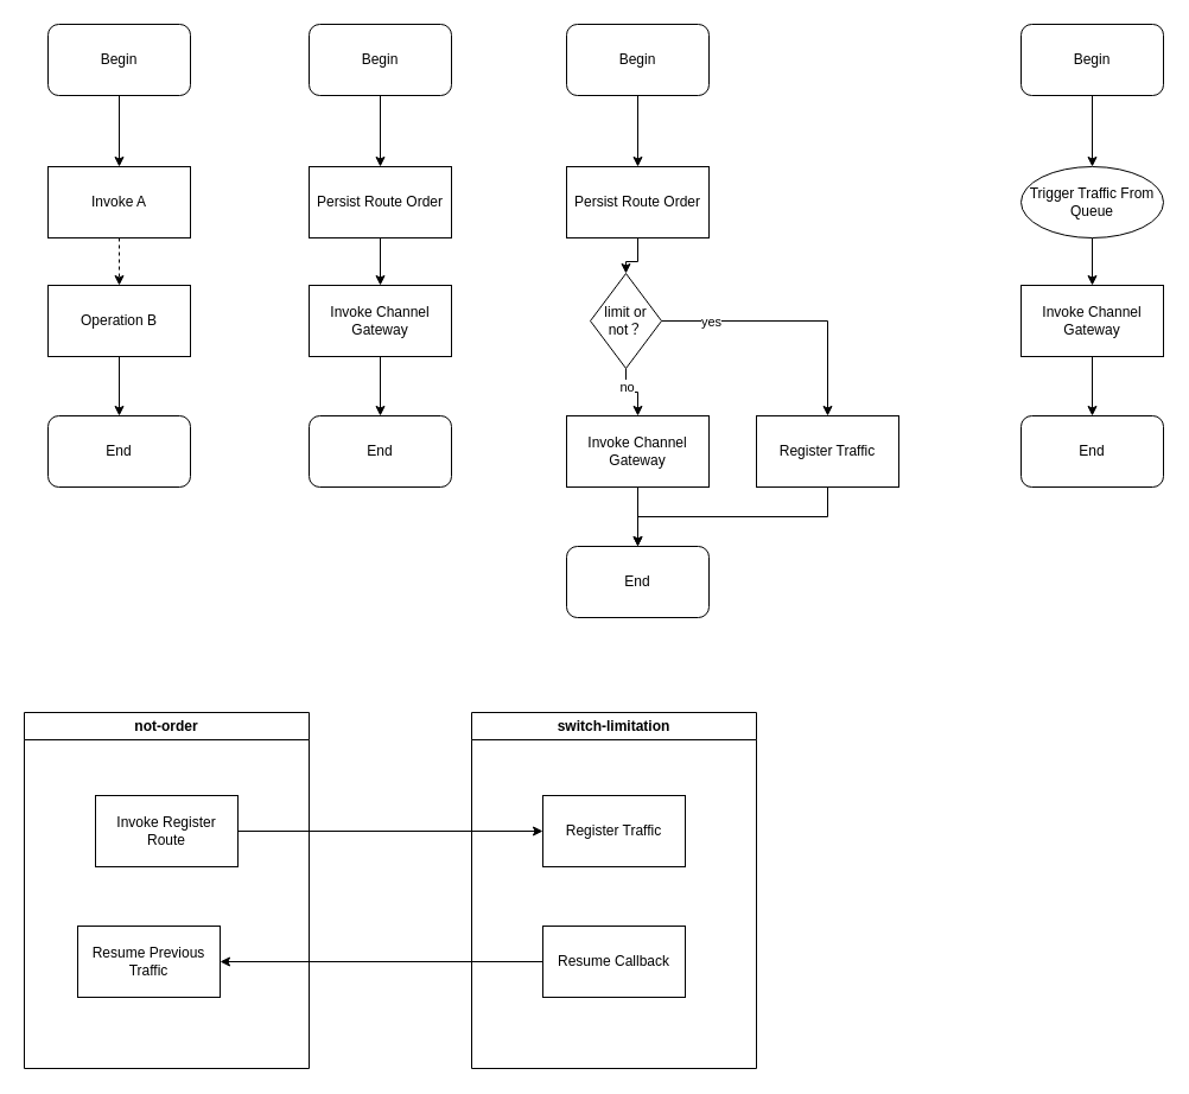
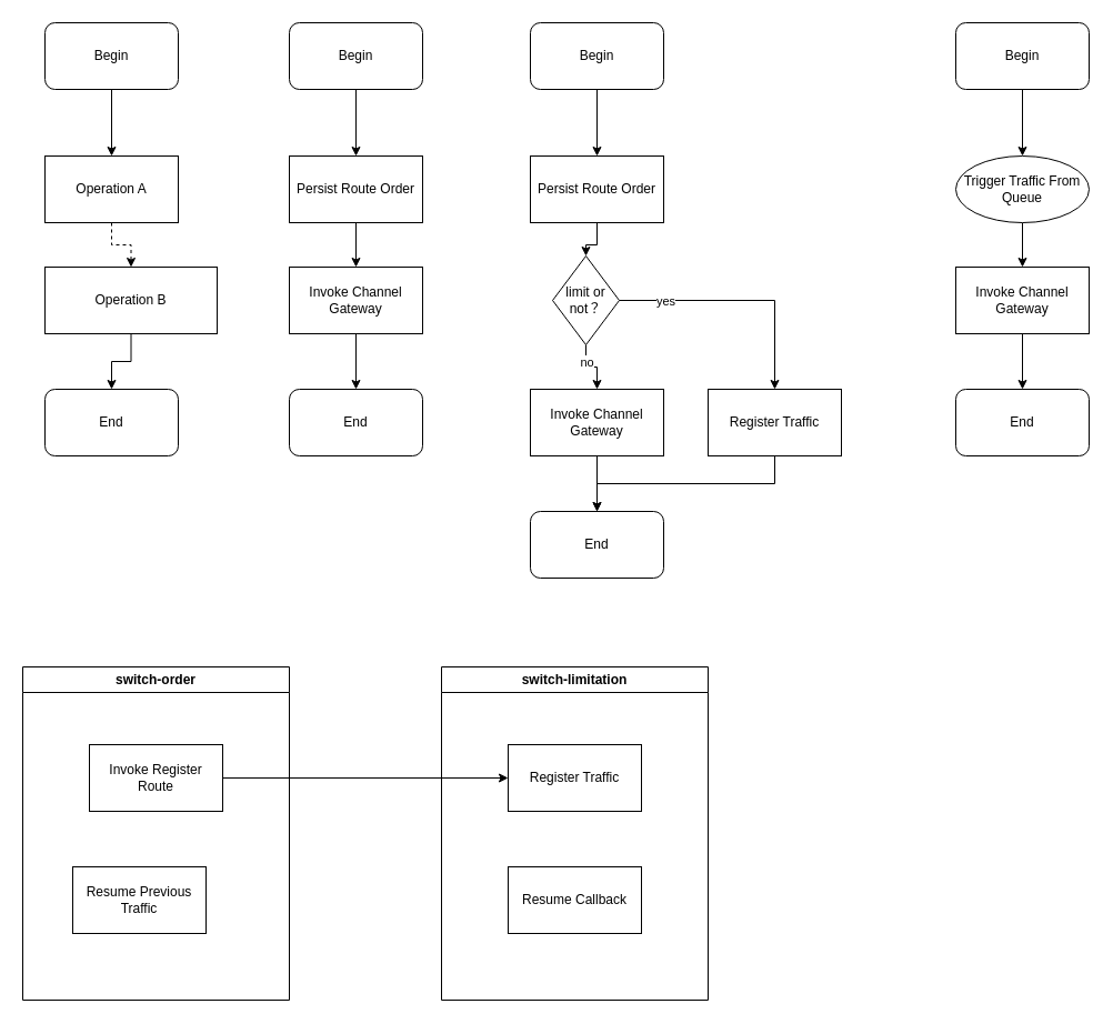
  <mxCell id="0" />
  <mxCell id="1" parent="0" />
  <mxCell id="2" style="edgeStyle=orthogonalEdgeStyle;rounded=0;orthogonalLoop=1;jettySize=auto;html=1;entryX=0.5;entryY=0;entryDx=0;entryDy=0;" edge="1" parent="1" source="3" target="5"><mxGeometry relative="1" as="geometry" /></mxCell>
  <mxCell id="3" value="Begin" style="rounded=1;whiteSpace=wrap;html=1;" vertex="1" parent="1"><mxGeometry x="40" y="20" width="120" height="60" as="geometry" /></mxCell>
  <mxCell id="4" style="edgeStyle=orthogonalEdgeStyle;rounded=0;orthogonalLoop=1;jettySize=auto;html=1;entryX=0.5;entryY=0;entryDx=0;entryDy=0;dashed=1;" edge="1" parent="1" source="5" target="7"><mxGeometry relative="1" as="geometry" /></mxCell>
- <mxCell id="5" value="Invoke A" style="rounded=0;whiteSpace=wrap;html=1;" vertex="1" parent="1"><mxGeometry x="40" y="140" width="120" height="60" as="geometry" /></mxCell>
+ <mxCell id="5" value="Operation A" style="rounded=0;whiteSpace=wrap;html=1;" vertex="1" parent="1"><mxGeometry x="40" y="140" width="120" height="60" as="geometry" /></mxCell>
  <mxCell id="6" style="edgeStyle=orthogonalEdgeStyle;rounded=0;orthogonalLoop=1;jettySize=auto;html=1;entryX=0.5;entryY=0;entryDx=0;entryDy=0;" edge="1" parent="1" source="7" target="8"><mxGeometry relative="1" as="geometry" /></mxCell>
- <mxCell id="7" value="Operation B" style="rounded=0;whiteSpace=wrap;html=1;" vertex="1" parent="1"><mxGeometry x="40" y="240" width="120" height="60" as="geometry" /></mxCell>
+ <mxCell id="7" value="Operation B" style="rounded=0;whiteSpace=wrap;html=1;" vertex="1" parent="1"><mxGeometry x="40" y="240" width="155" height="60" as="geometry" /></mxCell>
  <mxCell id="8" value="End" style="rounded=1;whiteSpace=wrap;html=1;" vertex="1" parent="1"><mxGeometry x="40" y="350" width="120" height="60" as="geometry" /></mxCell>
  <mxCell id="9" style="edgeStyle=orthogonalEdgeStyle;rounded=0;orthogonalLoop=1;jettySize=auto;html=1;entryX=0.5;entryY=0;entryDx=0;entryDy=0;" edge="1" parent="1" source="10" target="12"><mxGeometry relative="1" as="geometry" /></mxCell>
  <mxCell id="10" value="Begin" style="rounded=1;whiteSpace=wrap;html=1;" vertex="1" parent="1"><mxGeometry x="260" y="20" width="120" height="60" as="geometry" /></mxCell>
  <mxCell id="11" style="edgeStyle=orthogonalEdgeStyle;rounded=0;orthogonalLoop=1;jettySize=auto;html=1;entryX=0.5;entryY=0;entryDx=0;entryDy=0;" edge="1" parent="1" source="12" target="14"><mxGeometry relative="1" as="geometry" /></mxCell>
  <mxCell id="12" value="Persist Route Order" style="rounded=0;whiteSpace=wrap;html=1;" vertex="1" parent="1"><mxGeometry x="260" y="140" width="120" height="60" as="geometry" /></mxCell>
  <mxCell id="13" style="edgeStyle=orthogonalEdgeStyle;rounded=0;orthogonalLoop=1;jettySize=auto;html=1;entryX=0.5;entryY=0;entryDx=0;entryDy=0;" edge="1" parent="1" source="14" target="15"><mxGeometry relative="1" as="geometry" /></mxCell>
  <mxCell id="14" value="Invoke Channel Gateway" style="rounded=0;whiteSpace=wrap;html=1;" vertex="1" parent="1"><mxGeometry x="260" y="240" width="120" height="60" as="geometry" /></mxCell>
  <mxCell id="15" value="End" style="rounded=1;whiteSpace=wrap;html=1;" vertex="1" parent="1"><mxGeometry x="260" y="350" width="120" height="60" as="geometry" /></mxCell>
  <mxCell id="16" style="edgeStyle=orthogonalEdgeStyle;rounded=0;orthogonalLoop=1;jettySize=auto;html=1;entryX=0.5;entryY=0;entryDx=0;entryDy=0;" edge="1" parent="1" source="17" target="18"><mxGeometry relative="1" as="geometry" /></mxCell>
  <mxCell id="17" value="Invoke Channel Gateway" style="rounded=0;whiteSpace=wrap;html=1;" vertex="1" parent="1"><mxGeometry x="860" y="240" width="120" height="60" as="geometry" /></mxCell>
  <mxCell id="18" value="End" style="rounded=1;whiteSpace=wrap;html=1;" vertex="1" parent="1"><mxGeometry x="860" y="350" width="120" height="60" as="geometry" /></mxCell>
  <mxCell id="19" style="edgeStyle=orthogonalEdgeStyle;rounded=0;orthogonalLoop=1;jettySize=auto;html=1;entryX=0.5;entryY=0;entryDx=0;entryDy=0;" edge="1" parent="1" source="20" target="36"><mxGeometry relative="1" as="geometry" /></mxCell>
  <mxCell id="20" value="Begin" style="rounded=1;whiteSpace=wrap;html=1;" vertex="1" parent="1"><mxGeometry x="860" y="20" width="120" height="60" as="geometry" /></mxCell>
  <mxCell id="21" style="edgeStyle=orthogonalEdgeStyle;rounded=0;orthogonalLoop=1;jettySize=auto;html=1;entryX=0.5;entryY=0;entryDx=0;entryDy=0;" edge="1" parent="1" source="22" target="24"><mxGeometry relative="1" as="geometry" /></mxCell>
  <mxCell id="22" value="Begin" style="rounded=1;whiteSpace=wrap;html=1;" vertex="1" parent="1"><mxGeometry x="477" y="20" width="120" height="60" as="geometry" /></mxCell>
  <mxCell id="23" style="edgeStyle=orthogonalEdgeStyle;rounded=0;orthogonalLoop=1;jettySize=auto;html=1;entryX=0.5;entryY=0;entryDx=0;entryDy=0;" edge="1" parent="1" source="24" target="32"><mxGeometry relative="1" as="geometry" /></mxCell>
  <mxCell id="24" value="Persist Route Order" style="rounded=0;whiteSpace=wrap;html=1;" vertex="1" parent="1"><mxGeometry x="477" y="140" width="120" height="60" as="geometry" /></mxCell>
  <mxCell id="25" style="edgeStyle=orthogonalEdgeStyle;rounded=0;orthogonalLoop=1;jettySize=auto;html=1;entryX=0.5;entryY=0;entryDx=0;entryDy=0;" edge="1" parent="1" source="26" target="27"><mxGeometry relative="1" as="geometry" /></mxCell>
  <mxCell id="26" value="Invoke Channel Gateway" style="rounded=0;whiteSpace=wrap;html=1;" vertex="1" parent="1"><mxGeometry x="477" y="350" width="120" height="60" as="geometry" /></mxCell>
  <mxCell id="27" value="End" style="rounded=1;whiteSpace=wrap;html=1;" vertex="1" parent="1"><mxGeometry x="477" y="460" width="120" height="60" as="geometry" /></mxCell>
  <mxCell id="28" style="edgeStyle=orthogonalEdgeStyle;rounded=0;orthogonalLoop=1;jettySize=auto;html=1;entryX=0.5;entryY=0;entryDx=0;entryDy=0;" edge="1" parent="1" source="32" target="26"><mxGeometry relative="1" as="geometry" /></mxCell>
  <mxCell id="29" value="no" style="edgeLabel;html=1;align=center;verticalAlign=middle;resizable=0;points=[];" vertex="1" connectable="0" parent="28"><mxGeometry x="-0.41" y="1" relative="1" as="geometry"><mxPoint x="-1" as="offset" /></mxGeometry></mxCell>
  <mxCell id="30" style="edgeStyle=orthogonalEdgeStyle;rounded=0;orthogonalLoop=1;jettySize=auto;html=1;entryX=0.5;entryY=0;entryDx=0;entryDy=0;" edge="1" parent="1" source="32" target="34"><mxGeometry relative="1" as="geometry" /></mxCell>
  <mxCell id="31" value="yes" style="edgeLabel;html=1;align=center;verticalAlign=middle;resizable=0;points=[];" vertex="1" connectable="0" parent="30"><mxGeometry x="-0.626" relative="1" as="geometry"><mxPoint as="offset" /></mxGeometry></mxCell>
  <mxCell id="32" value="limit or not？" style="rhombus;whiteSpace=wrap;html=1;" vertex="1" parent="1"><mxGeometry x="497" y="230" width="60" height="80" as="geometry" /></mxCell>
  <mxCell id="33" style="edgeStyle=orthogonalEdgeStyle;rounded=0;orthogonalLoop=1;jettySize=auto;html=1;entryX=0.5;entryY=0;entryDx=0;entryDy=0;exitX=0.5;exitY=1;exitDx=0;exitDy=0;" edge="1" parent="1" source="34" target="27"><mxGeometry relative="1" as="geometry" /></mxCell>
  <mxCell id="34" value="Register Traffic" style="rounded=0;whiteSpace=wrap;html=1;" vertex="1" parent="1"><mxGeometry x="637" y="350" width="120" height="60" as="geometry" /></mxCell>
  <mxCell id="35" style="edgeStyle=orthogonalEdgeStyle;rounded=0;orthogonalLoop=1;jettySize=auto;html=1;entryX=0.5;entryY=0;entryDx=0;entryDy=0;" edge="1" parent="1" source="36" target="17"><mxGeometry relative="1" as="geometry" /></mxCell>
  <mxCell id="36" value="Trigger Traffic From Queue" style="ellipse;whiteSpace=wrap;html=1;" vertex="1" parent="1"><mxGeometry x="860" y="140" width="120" height="60" as="geometry" /></mxCell>
- <mxCell id="37" value="not-order" style="swimlane;whiteSpace=wrap;html=1;" vertex="1" parent="1"><mxGeometry x="20" y="600" width="240" height="300" as="geometry" /></mxCell>
+ <mxCell id="37" value="switch-order" style="swimlane;whiteSpace=wrap;html=1;" vertex="1" parent="1"><mxGeometry x="20" y="600" width="240" height="300" as="geometry" /></mxCell>
  <mxCell id="38" value="Invoke Register Route" style="rounded=0;whiteSpace=wrap;html=1;" vertex="1" parent="37"><mxGeometry x="60" y="70" width="120" height="60" as="geometry" /></mxCell>
  <mxCell id="39" value="Resume Previous Traffic" style="rounded=0;whiteSpace=wrap;html=1;" vertex="1" parent="37"><mxGeometry x="45" y="180" width="120" height="60" as="geometry" /></mxCell>
  <mxCell id="40" value="switch-limitation" style="swimlane;whiteSpace=wrap;html=1;" vertex="1" parent="1"><mxGeometry x="397" y="600" width="240" height="300" as="geometry" /></mxCell>
  <mxCell id="41" value="Register Traffic" style="rounded=0;whiteSpace=wrap;html=1;" vertex="1" parent="40"><mxGeometry x="60" y="70" width="120" height="60" as="geometry" /></mxCell>
  <mxCell id="42" value="Resume Callback" style="rounded=0;whiteSpace=wrap;html=1;" vertex="1" parent="40"><mxGeometry x="60" y="180" width="120" height="60" as="geometry" /></mxCell>
  <mxCell id="43" style="edgeStyle=orthogonalEdgeStyle;rounded=0;orthogonalLoop=1;jettySize=auto;html=1;entryX=0;entryY=0.5;entryDx=0;entryDy=0;" edge="1" parent="1" source="38" target="41"><mxGeometry relative="1" as="geometry" /></mxCell>
- <mxCell id="44" style="edgeStyle=orthogonalEdgeStyle;rounded=0;orthogonalLoop=1;jettySize=auto;html=1;entryX=1;entryY=0.5;entryDx=0;entryDy=0;" edge="1" parent="1" source="42" target="39"><mxGeometry relative="1" as="geometry" /></mxCell>
